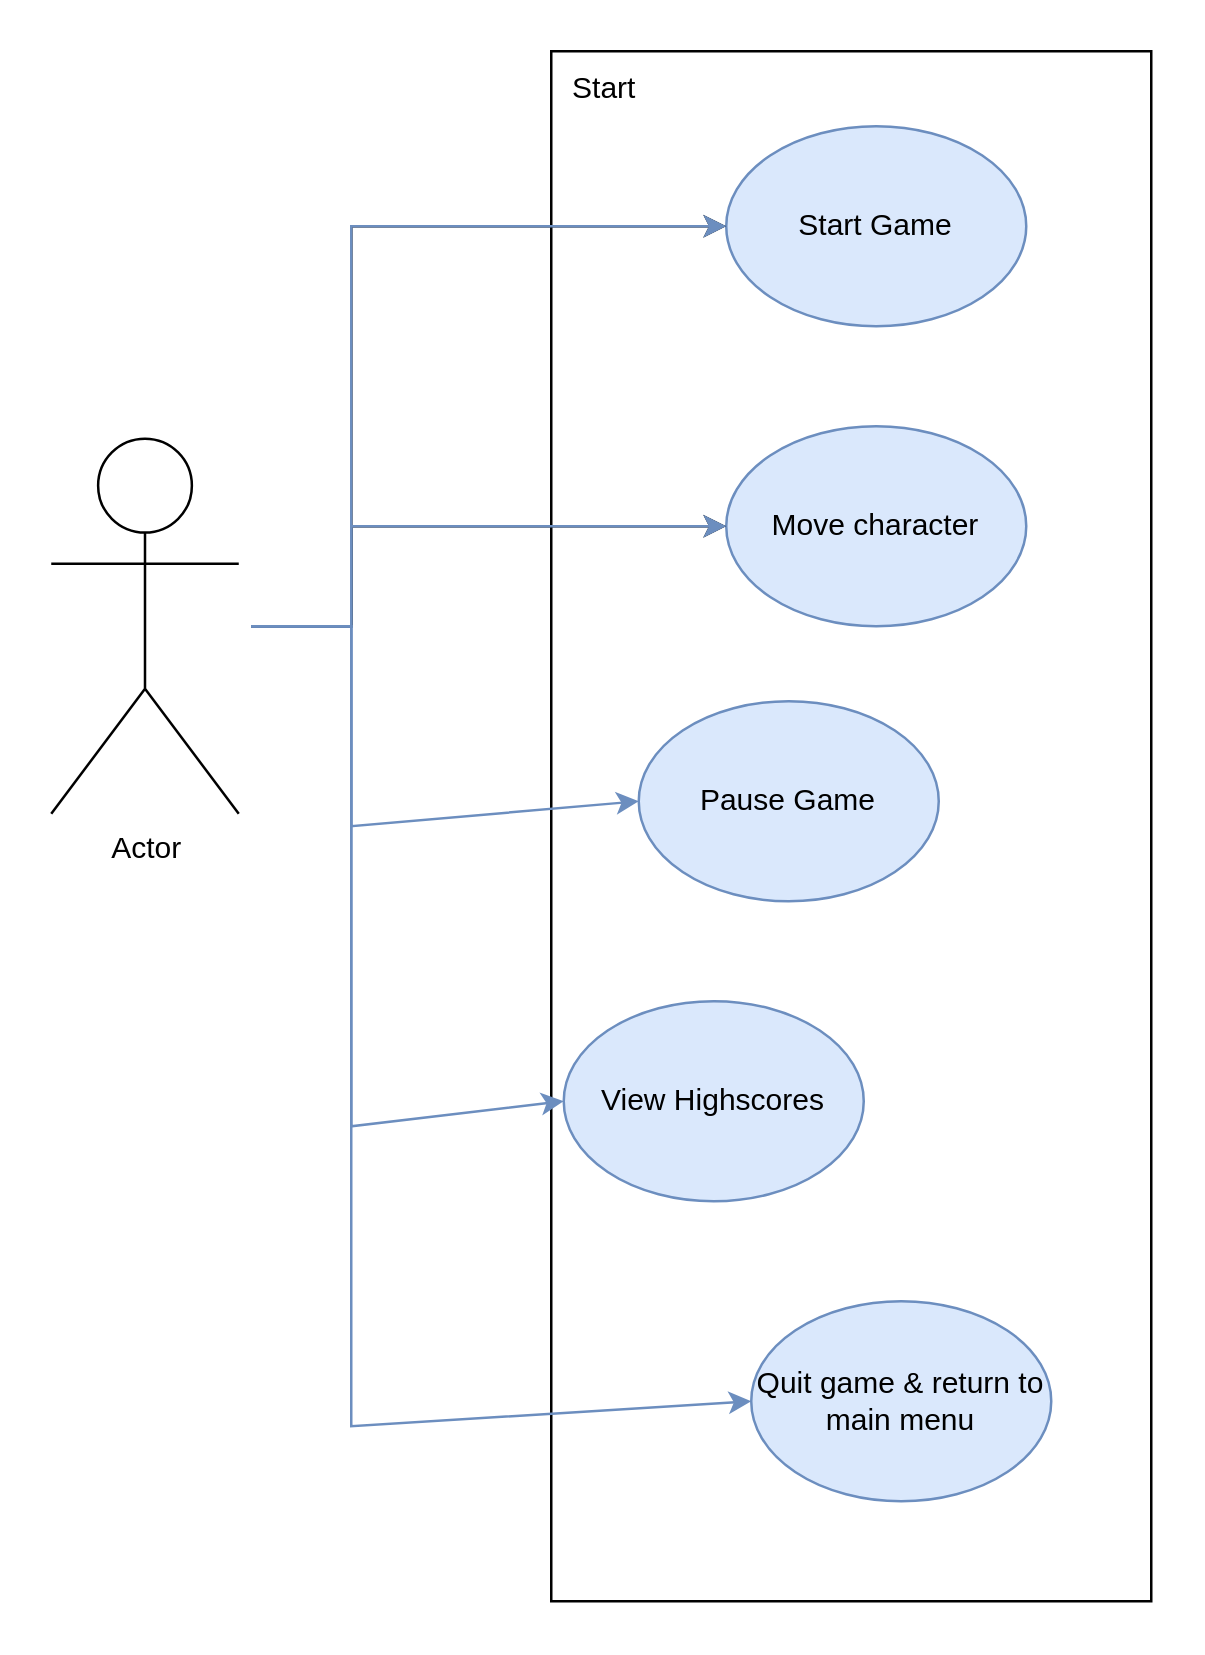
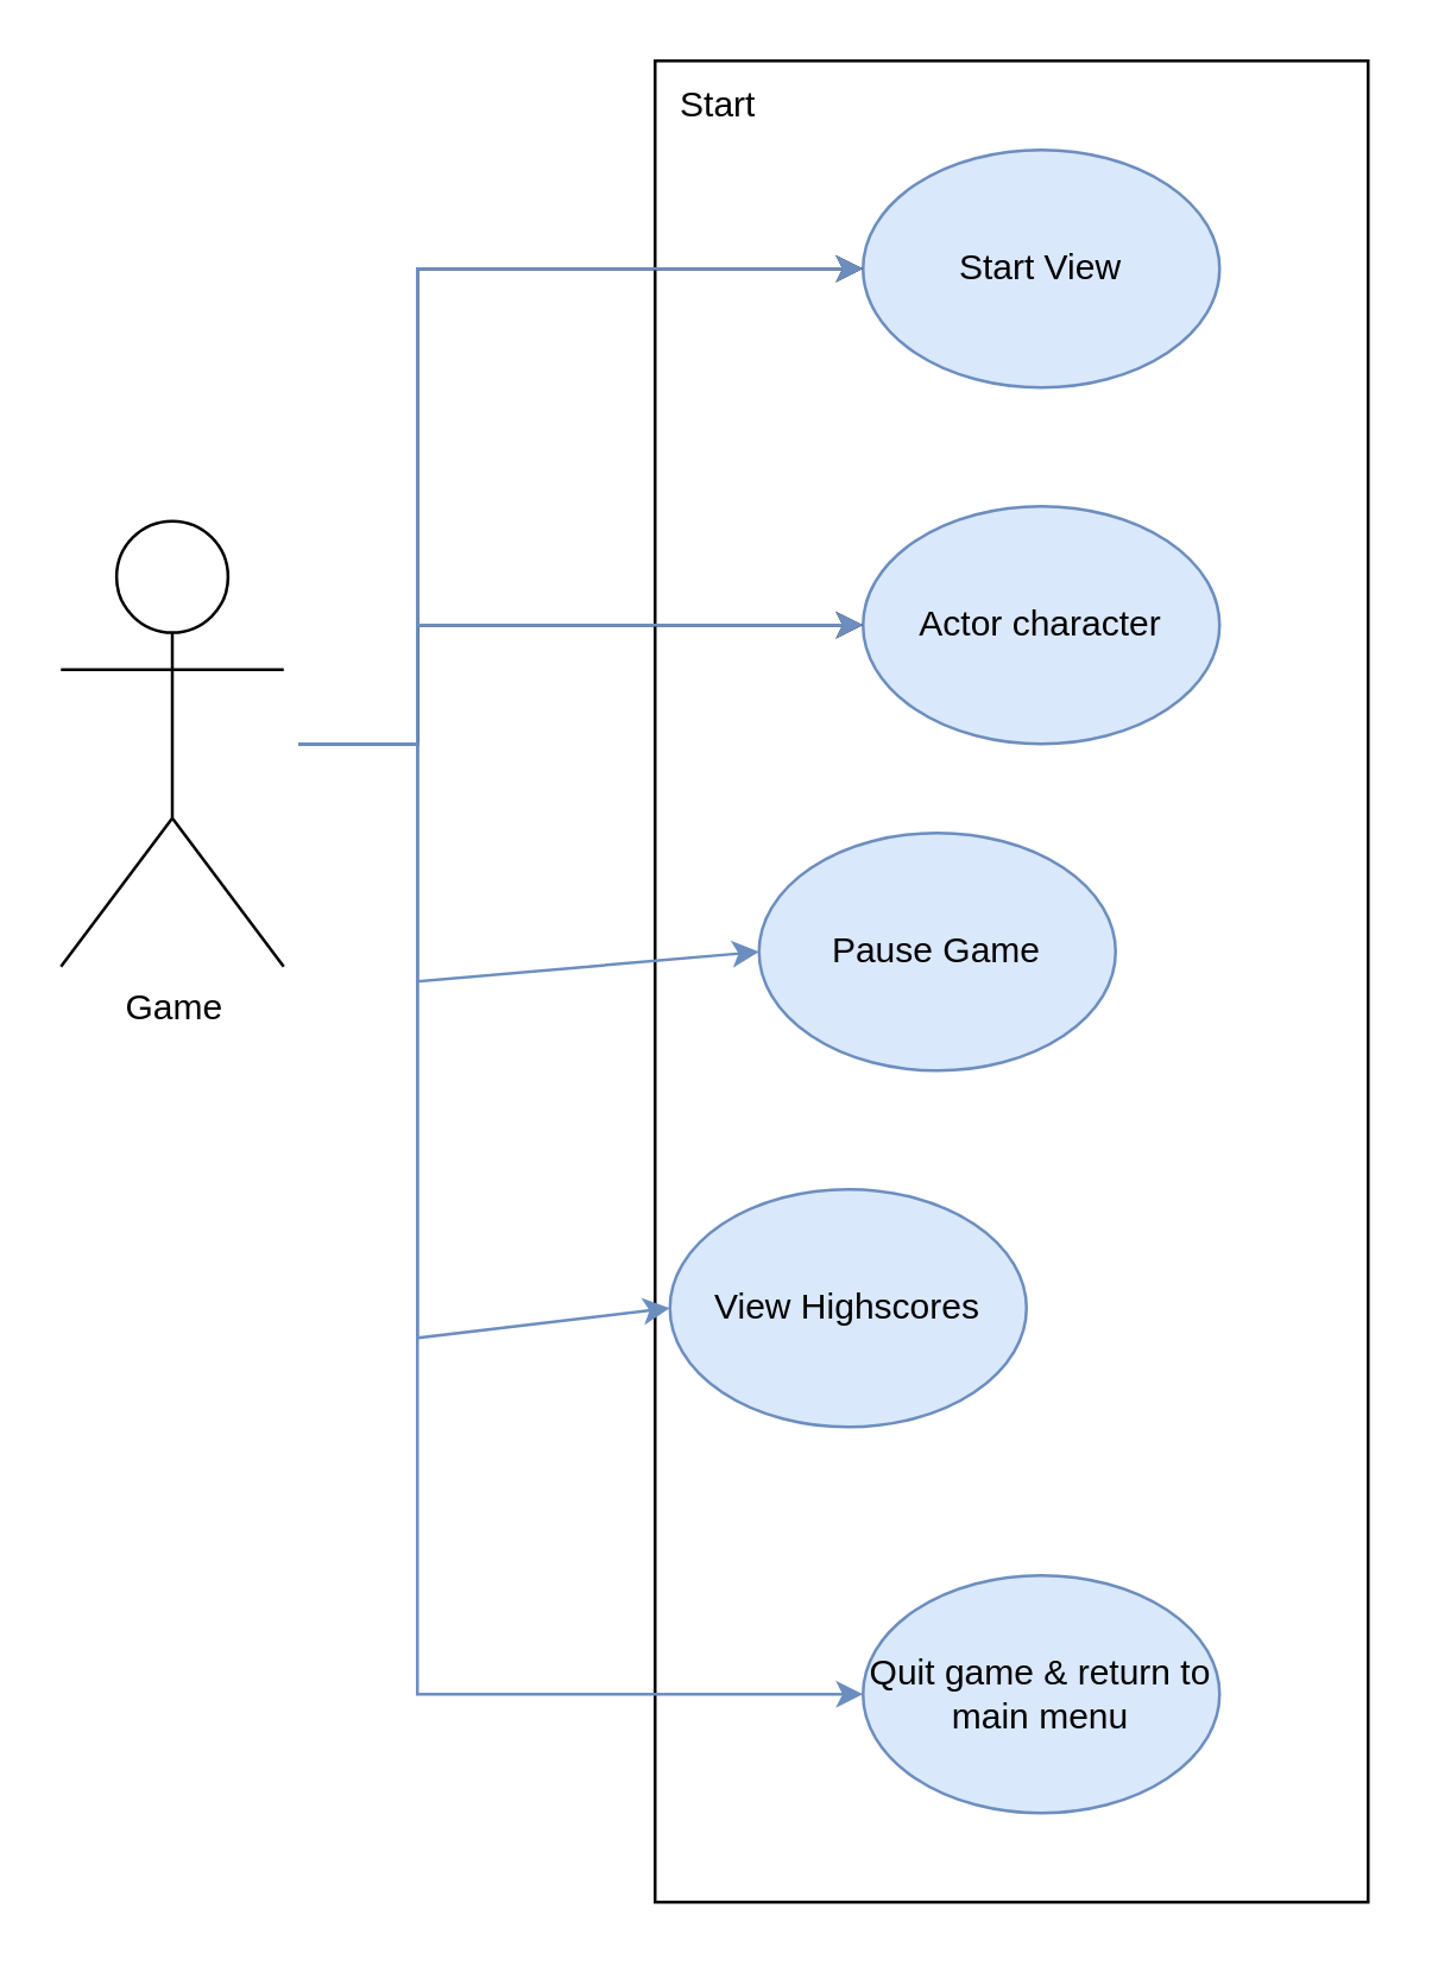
  <mxCell id="0" />
  <mxCell id="1" parent="0" />
  <mxCell id="2" value="" style="rounded=0;whiteSpace=wrap;html=1;fillColor=none;" vertex="1" parent="1"><mxGeometry x="220" y="20" width="240" height="620" as="geometry" /></mxCell>
- <mxCell id="3" value="Actor" style="shape=umlActor;verticalLabelPosition=bottom;verticalAlign=top;html=1;outlineConnect=0;" vertex="1" parent="1"><mxGeometry x="20" y="175" width="75" height="150" as="geometry" /></mxCell>
- <mxCell id="4" value="Start Game" style="ellipse;whiteSpace=wrap;html=1;fillColor=#dae8fc;strokeColor=#6c8ebf;" vertex="1" parent="1"><mxGeometry x="290" y="50" width="120" height="80" as="geometry" /></mxCell>
+ <mxCell id="3" value="Game" style="shape=umlActor;verticalLabelPosition=bottom;verticalAlign=top;html=1;outlineConnect=0;" vertex="1" parent="1"><mxGeometry x="20" y="175" width="75" height="150" as="geometry" /></mxCell>
+ <mxCell id="4" value="Start View" style="ellipse;whiteSpace=wrap;html=1;fillColor=#dae8fc;strokeColor=#6c8ebf;" vertex="1" parent="1"><mxGeometry x="290" y="50" width="120" height="80" as="geometry" /></mxCell>
  <mxCell id="5" value="View Highscores" style="ellipse;whiteSpace=wrap;html=1;fillColor=#dae8fc;strokeColor=#6c8ebf;" vertex="1" parent="1"><mxGeometry x="225" y="400" width="120" height="80" as="geometry" /></mxCell>
- <mxCell id="6" value="Move character" style="ellipse;whiteSpace=wrap;html=1;fillColor=#dae8fc;strokeColor=#6c8ebf;" vertex="1" parent="1"><mxGeometry x="290" y="170" width="120" height="80" as="geometry" /></mxCell>
+ <mxCell id="6" value="Actor character" style="ellipse;whiteSpace=wrap;html=1;fillColor=#dae8fc;strokeColor=#6c8ebf;" vertex="1" parent="1"><mxGeometry x="290" y="170" width="120" height="80" as="geometry" /></mxCell>
  <mxCell id="7" value="Pause Game" style="ellipse;whiteSpace=wrap;html=1;fillColor=#dae8fc;strokeColor=#6c8ebf;" vertex="1" parent="1"><mxGeometry x="255" y="280" width="120" height="80" as="geometry" /></mxCell>
  <mxCell id="8" value="Start" style="text;html=1;align=center;verticalAlign=middle;resizable=0;points=[];autosize=1;strokeColor=none;fillColor=none;" vertex="1" parent="1"><mxGeometry x="211" y="20" width="60" height="30" as="geometry" /></mxCell>
  <mxCell id="9" value="" style="endArrow=classic;html=1;rounded=0;entryX=0;entryY=0.5;entryDx=0;entryDy=0;" edge="1" parent="1" target="4"><mxGeometry width="50" height="50" relative="1" as="geometry"><mxPoint x="100" y="250" as="sourcePoint" /><mxPoint x="150" y="160" as="targetPoint" /><Array as="points"><mxPoint x="140" y="250" /><mxPoint x="140" y="90" /></Array></mxGeometry></mxCell>
  <mxCell id="10" value="" style="endArrow=classic;html=1;rounded=0;entryX=0;entryY=0.5;entryDx=0;entryDy=0;fillColor=#dae8fc;strokeColor=#6c8ebf;" edge="1" parent="1" target="5"><mxGeometry width="50" height="50" relative="1" as="geometry"><mxPoint x="100" y="250" as="sourcePoint" /><mxPoint x="305" y="130" as="targetPoint" /><Array as="points"><mxPoint x="140" y="250" /><mxPoint x="140" y="450" /></Array></mxGeometry></mxCell>
  <mxCell id="11" value="" style="endArrow=classic;html=1;rounded=0;entryX=0;entryY=0.5;entryDx=0;entryDy=0;" edge="1" parent="1" target="6"><mxGeometry width="50" height="50" relative="1" as="geometry"><mxPoint x="100" y="250" as="sourcePoint" /><mxPoint x="300" y="100" as="targetPoint" /><Array as="points"><mxPoint x="140" y="250" /><mxPoint x="140" y="210" /></Array></mxGeometry></mxCell>
  <mxCell id="12" value="" style="endArrow=classic;html=1;rounded=0;entryX=0;entryY=0.5;entryDx=0;entryDy=0;fillColor=#dae8fc;strokeColor=#6c8ebf;" edge="1" parent="1" target="7"><mxGeometry width="50" height="50" relative="1" as="geometry"><mxPoint x="100" y="250" as="sourcePoint" /><mxPoint x="300" y="220" as="targetPoint" /><Array as="points"><mxPoint x="140" y="250" /><mxPoint x="140" y="330" /></Array></mxGeometry></mxCell>
- <mxCell id="13" value="Quit game &amp;amp; return to main menu" style="ellipse;whiteSpace=wrap;html=1;fillColor=#dae8fc;strokeColor=#6c8ebf;" vertex="1" parent="1"><mxGeometry x="300" y="520" width="120" height="80" as="geometry" /></mxCell>
+ <mxCell id="13" value="Quit game &amp;amp; return to main menu" style="ellipse;whiteSpace=wrap;html=1;fillColor=#dae8fc;strokeColor=#6c8ebf;" vertex="1" parent="1"><mxGeometry x="290" y="530" width="120" height="80" as="geometry" /></mxCell>
  <mxCell id="14" value="" style="endArrow=classic;html=1;rounded=0;entryX=0;entryY=0.5;entryDx=0;entryDy=0;fillColor=#dae8fc;strokeColor=#6c8ebf;" edge="1" parent="1" target="13"><mxGeometry width="50" height="50" relative="1" as="geometry"><mxPoint x="100" y="250" as="sourcePoint" /><mxPoint x="300" y="460" as="targetPoint" /><Array as="points"><mxPoint x="140" y="250" /><mxPoint x="140" y="570" /></Array></mxGeometry></mxCell>
  <mxCell id="15" value="" style="endArrow=classic;html=1;rounded=0;entryX=0;entryY=0.5;entryDx=0;entryDy=0;fillColor=#dae8fc;strokeColor=#6c8ebf;" edge="1" parent="1"><mxGeometry width="50" height="50" relative="1" as="geometry"><mxPoint x="100" y="250" as="sourcePoint" /><mxPoint x="290" y="90" as="targetPoint" /><Array as="points"><mxPoint x="140" y="250" /><mxPoint x="140" y="90" /></Array></mxGeometry></mxCell>
  <mxCell id="16" value="" style="endArrow=classic;html=1;rounded=0;entryX=0;entryY=0.5;entryDx=0;entryDy=0;fillColor=#dae8fc;strokeColor=#6c8ebf;" edge="1" parent="1"><mxGeometry width="50" height="50" relative="1" as="geometry"><mxPoint x="100" y="250" as="sourcePoint" /><mxPoint x="290" y="210" as="targetPoint" /><Array as="points"><mxPoint x="140" y="250" /><mxPoint x="140" y="210" /></Array></mxGeometry></mxCell>
